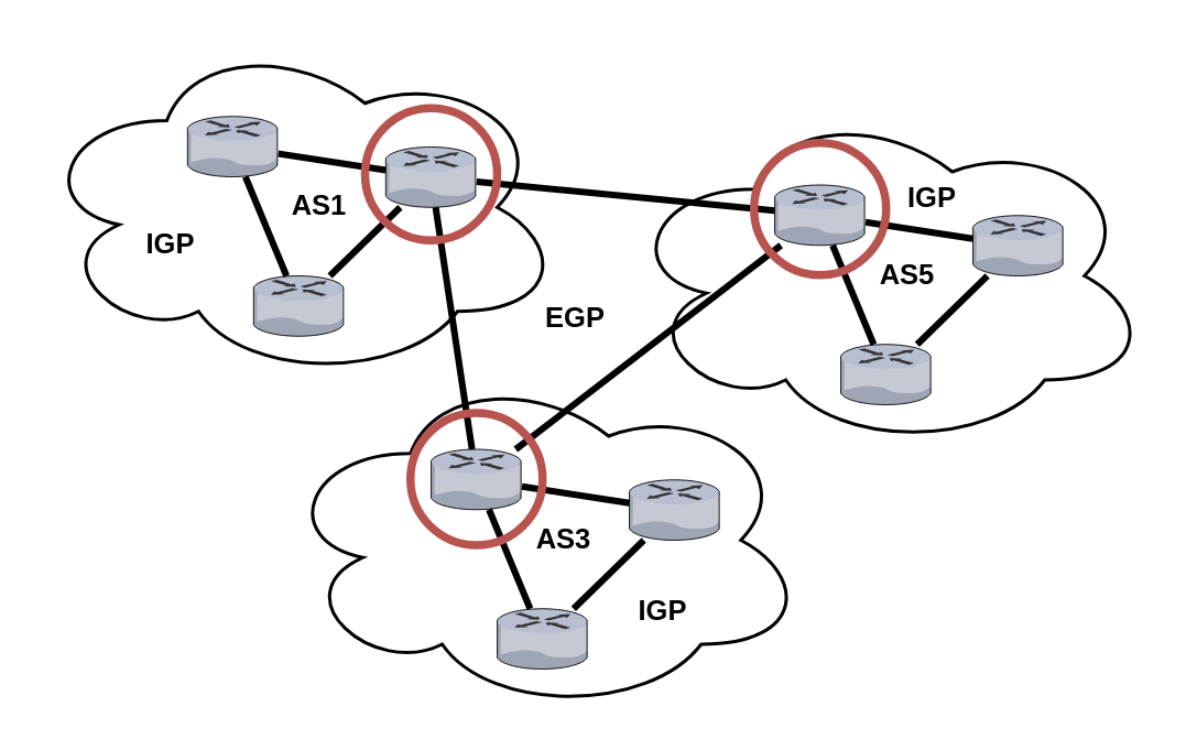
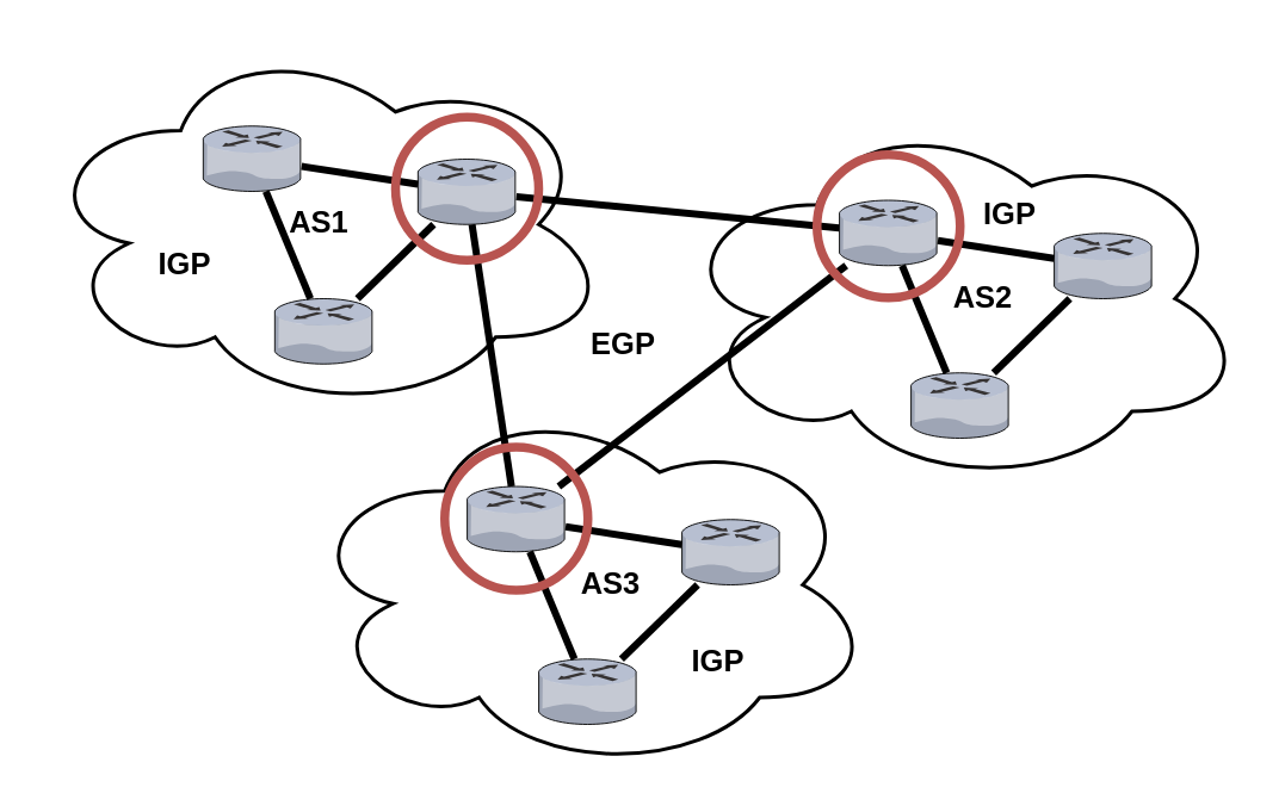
  <mxCell id="0" />
  <mxCell id="1" parent="0" />
  <mxCell id="2" value="" style="endArrow=none;html=1;strokeWidth=4;" edge="1" parent="1" source="29" target="20"><mxGeometry width="50" height="50" relative="1" as="geometry"><mxPoint x="251.782" y="122" as="sourcePoint" /><mxPoint x="209.218" y="163.5" as="targetPoint" /></mxGeometry></mxCell>
  <mxCell id="3" value="" style="endArrow=none;html=1;strokeWidth=4;" edge="1" parent="1" source="20" target="7"><mxGeometry width="50" height="50" relative="1" as="geometry"><mxPoint x="241.782" y="112" as="sourcePoint" /><mxPoint x="199.218" y="153.5" as="targetPoint" /></mxGeometry></mxCell>
  <mxCell id="4" value="" style="endArrow=none;html=1;strokeWidth=4;" edge="1" parent="1" source="29" target="7"><mxGeometry width="50" height="50" relative="1" as="geometry"><mxPoint x="261.782" y="132" as="sourcePoint" /><mxPoint x="219.218" y="173.5" as="targetPoint" /></mxGeometry></mxCell>
  <mxCell id="5" value="" style="group" vertex="1" connectable="0" parent="1"><mxGeometry x="168" y="221.5" width="320" height="210" as="geometry" /></mxCell>
  <mxCell id="6" value="" style="ellipse;shape=cloud;whiteSpace=wrap;html=1;shadow=0;fillColor=none;strokeWidth=2;" vertex="1" parent="5"><mxGeometry width="320" height="210" as="geometry" /></mxCell>
  <mxCell id="7" value="" style="verticalLabelPosition=bottom;aspect=fixed;html=1;verticalAlign=top;strokeColor=none;align=center;outlineConnect=0;shape=mxgraph.citrix.router;" vertex="1" parent="5"><mxGeometry x="92.5" y="50" width="55" height="36.5" as="geometry" /></mxCell>
  <mxCell id="8" value="" style="verticalLabelPosition=bottom;aspect=fixed;html=1;verticalAlign=top;strokeColor=none;align=center;outlineConnect=0;shape=mxgraph.citrix.router;" vertex="1" parent="5"><mxGeometry x="132.5" y="146.5" width="55" height="36.5" as="geometry" /></mxCell>
  <mxCell id="9" value="" style="verticalLabelPosition=bottom;aspect=fixed;html=1;verticalAlign=top;strokeColor=none;align=center;outlineConnect=0;shape=mxgraph.citrix.router;" vertex="1" parent="5"><mxGeometry x="212.5" y="68.5" width="55" height="36.5" as="geometry" /></mxCell>
  <mxCell id="10" value="" style="endArrow=none;html=1;strokeWidth=4;" edge="1" parent="5" source="9" target="7"><mxGeometry width="50" height="50" relative="1" as="geometry"><mxPoint x="92.5" y="238" as="sourcePoint" /><mxPoint x="142.5" y="188" as="targetPoint" /></mxGeometry></mxCell>
  <mxCell id="11" value="" style="endArrow=none;html=1;strokeWidth=4;" edge="1" parent="5" source="9" target="8"><mxGeometry width="50" height="50" relative="1" as="geometry"><mxPoint x="242.5" y="96.25" as="sourcePoint" /><mxPoint x="157.5" y="96.25" as="targetPoint" /></mxGeometry></mxCell>
  <mxCell id="12" value="" style="endArrow=none;html=1;strokeWidth=4;" edge="1" parent="5" source="8" target="7"><mxGeometry width="50" height="50" relative="1" as="geometry"><mxPoint x="252.5" y="106.25" as="sourcePoint" /><mxPoint x="167.5" y="106.25" as="targetPoint" /></mxGeometry></mxCell>
  <mxCell id="13" value="AS3" style="text;html=1;strokeColor=none;fillColor=none;align=center;verticalAlign=middle;whiteSpace=wrap;rounded=0;fontStyle=1;fontSize=17;" vertex="1" parent="5"><mxGeometry x="152.5" y="95" width="40" height="20" as="geometry" /></mxCell>
  <mxCell id="14" value="IGP" style="text;html=1;strokeColor=none;fillColor=none;align=center;verticalAlign=middle;whiteSpace=wrap;rounded=0;shadow=0;fontStyle=1;fontSize=17;" vertex="1" parent="5"><mxGeometry x="212.5" y="138" width="40" height="20" as="geometry" /></mxCell>
  <mxCell id="15" value="" style="ellipse;whiteSpace=wrap;html=1;aspect=fixed;shadow=0;strokeWidth=5;fillColor=none;fontSize=17;strokeColor=#b85450;" vertex="1" parent="5"><mxGeometry x="80" y="28" width="80" height="80" as="geometry" /></mxCell>
  <mxCell id="16" value="" style="group" vertex="1" connectable="0" parent="1"><mxGeometry x="20.5" y="20" width="320" height="210" as="geometry" /></mxCell>
  <mxCell id="17" value="" style="ellipse;shape=cloud;whiteSpace=wrap;html=1;shadow=0;fillColor=none;strokeWidth=2;" vertex="1" parent="16"><mxGeometry width="320" height="210" as="geometry" /></mxCell>
  <mxCell id="18" value="" style="verticalLabelPosition=bottom;aspect=fixed;html=1;verticalAlign=top;strokeColor=none;align=center;outlineConnect=0;shape=mxgraph.citrix.router;" vertex="1" parent="16"><mxGeometry x="92.5" y="50" width="55" height="36.5" as="geometry" /></mxCell>
  <mxCell id="19" value="" style="verticalLabelPosition=bottom;aspect=fixed;html=1;verticalAlign=top;strokeColor=none;align=center;outlineConnect=0;shape=mxgraph.citrix.router;" vertex="1" parent="16"><mxGeometry x="132.5" y="146.5" width="55" height="36.5" as="geometry" /></mxCell>
  <mxCell id="20" value="" style="verticalLabelPosition=bottom;aspect=fixed;html=1;verticalAlign=top;strokeColor=none;align=center;outlineConnect=0;shape=mxgraph.citrix.router;" vertex="1" parent="16"><mxGeometry x="212.5" y="68.5" width="55" height="36.5" as="geometry" /></mxCell>
  <mxCell id="21" value="" style="endArrow=none;html=1;strokeWidth=4;" edge="1" parent="16" source="20" target="18"><mxGeometry width="50" height="50" relative="1" as="geometry"><mxPoint x="92.5" y="238" as="sourcePoint" /><mxPoint x="142.5" y="188" as="targetPoint" /></mxGeometry></mxCell>
  <mxCell id="22" value="" style="endArrow=none;html=1;strokeWidth=4;" edge="1" parent="16" source="20" target="19"><mxGeometry width="50" height="50" relative="1" as="geometry"><mxPoint x="242.5" y="96.25" as="sourcePoint" /><mxPoint x="157.5" y="96.25" as="targetPoint" /></mxGeometry></mxCell>
  <mxCell id="23" value="" style="endArrow=none;html=1;strokeWidth=4;" edge="1" parent="16" source="19" target="18"><mxGeometry width="50" height="50" relative="1" as="geometry"><mxPoint x="252.5" y="106.25" as="sourcePoint" /><mxPoint x="167.5" y="106.25" as="targetPoint" /></mxGeometry></mxCell>
- <mxCell id="24" value="AS1" style="text;html=1;strokeColor=none;fillColor=none;align=center;verticalAlign=middle;whiteSpace=wrap;rounded=0;fontStyle=1;fontSize=17;" vertex="1" parent="16"><mxGeometry x="152.5" y="95" width="40" height="20" as="geometry" /></mxCell>
+ <mxCell id="24" value="AS1" style="text;html=1;strokeColor=none;fillColor=none;align=center;verticalAlign=middle;whiteSpace=wrap;rounded=0;fontStyle=1;fontSize=17;" vertex="1" parent="16"><mxGeometry x="137.5" y="95" width="40" height="20" as="geometry" /></mxCell>
  <mxCell id="25" value="IGP" style="text;html=1;strokeColor=none;fillColor=none;align=center;verticalAlign=middle;whiteSpace=wrap;rounded=0;shadow=0;fontStyle=1;fontSize=17;" vertex="1" parent="16"><mxGeometry x="62.5" y="118" width="40" height="20" as="geometry" /></mxCell>
  <mxCell id="26" value="" style="ellipse;whiteSpace=wrap;html=1;aspect=fixed;shadow=0;strokeWidth=5;fillColor=none;fontSize=17;strokeColor=#b85450;" vertex="1" parent="16"><mxGeometry x="200" y="45" width="80" height="80" as="geometry" /></mxCell>
  <mxCell id="27" value="" style="group" vertex="1" connectable="0" parent="1"><mxGeometry x="376" y="61.5" width="320" height="210" as="geometry" /></mxCell>
  <mxCell id="28" value="" style="ellipse;shape=cloud;whiteSpace=wrap;html=1;shadow=0;fillColor=none;strokeWidth=2;" vertex="1" parent="27"><mxGeometry width="320" height="210" as="geometry" /></mxCell>
  <mxCell id="29" value="" style="verticalLabelPosition=bottom;aspect=fixed;html=1;verticalAlign=top;strokeColor=none;align=center;outlineConnect=0;shape=mxgraph.citrix.router;" vertex="1" parent="27"><mxGeometry x="92.5" y="50" width="55" height="36.5" as="geometry" /></mxCell>
  <mxCell id="30" value="" style="verticalLabelPosition=bottom;aspect=fixed;html=1;verticalAlign=top;strokeColor=none;align=center;outlineConnect=0;shape=mxgraph.citrix.router;" vertex="1" parent="27"><mxGeometry x="132.5" y="146.5" width="55" height="36.5" as="geometry" /></mxCell>
  <mxCell id="31" value="" style="verticalLabelPosition=bottom;aspect=fixed;html=1;verticalAlign=top;strokeColor=none;align=center;outlineConnect=0;shape=mxgraph.citrix.router;" vertex="1" parent="27"><mxGeometry x="212.5" y="68.5" width="55" height="36.5" as="geometry" /></mxCell>
  <mxCell id="32" value="" style="endArrow=none;html=1;strokeWidth=4;" edge="1" parent="27" source="31" target="29"><mxGeometry width="50" height="50" relative="1" as="geometry"><mxPoint x="92.5" y="238" as="sourcePoint" /><mxPoint x="142.5" y="188" as="targetPoint" /></mxGeometry></mxCell>
  <mxCell id="33" value="" style="endArrow=none;html=1;strokeWidth=4;" edge="1" parent="27" source="31" target="30"><mxGeometry width="50" height="50" relative="1" as="geometry"><mxPoint x="242.5" y="96.25" as="sourcePoint" /><mxPoint x="157.5" y="96.25" as="targetPoint" /></mxGeometry></mxCell>
  <mxCell id="34" value="" style="endArrow=none;html=1;strokeWidth=4;" edge="1" parent="27" source="30" target="29"><mxGeometry width="50" height="50" relative="1" as="geometry"><mxPoint x="252.5" y="106.25" as="sourcePoint" /><mxPoint x="167.5" y="106.25" as="targetPoint" /></mxGeometry></mxCell>
- <mxCell id="35" value="AS5" style="text;html=1;strokeColor=none;fillColor=none;align=center;verticalAlign=middle;whiteSpace=wrap;rounded=0;fontStyle=1;fontSize=17;" vertex="1" parent="27"><mxGeometry x="152.5" y="95" width="40" height="20" as="geometry" /></mxCell>
+ <mxCell id="35" value="AS2" style="text;html=1;strokeColor=none;fillColor=none;align=center;verticalAlign=middle;whiteSpace=wrap;rounded=0;fontStyle=1;fontSize=17;" vertex="1" parent="27"><mxGeometry x="152.5" y="95" width="40" height="20" as="geometry" /></mxCell>
  <mxCell id="36" value="IGP" style="text;html=1;strokeColor=none;fillColor=none;align=center;verticalAlign=middle;whiteSpace=wrap;rounded=0;shadow=0;fontStyle=1;fontSize=17;" vertex="1" parent="27"><mxGeometry x="167.5" y="48.5" width="40" height="20" as="geometry" /></mxCell>
  <mxCell id="37" value="" style="ellipse;whiteSpace=wrap;html=1;aspect=fixed;shadow=0;strokeWidth=5;fillColor=none;fontSize=17;strokeColor=#b85450;" vertex="1" parent="27"><mxGeometry x="80" y="24.5" width="80" height="80" as="geometry" /></mxCell>
  <mxCell id="38" value="EGP" style="text;html=1;strokeColor=none;fillColor=none;align=center;verticalAlign=middle;whiteSpace=wrap;rounded=0;shadow=0;fontStyle=1;fontSize=17;" vertex="1" parent="1"><mxGeometry x="328" y="183" width="40" height="20" as="geometry" /></mxCell>
